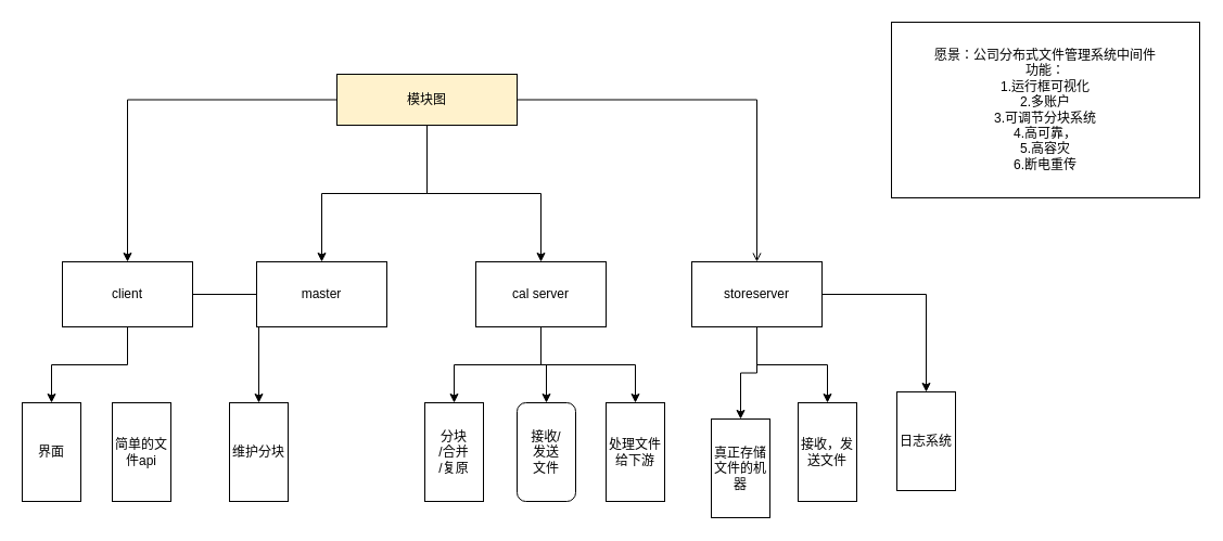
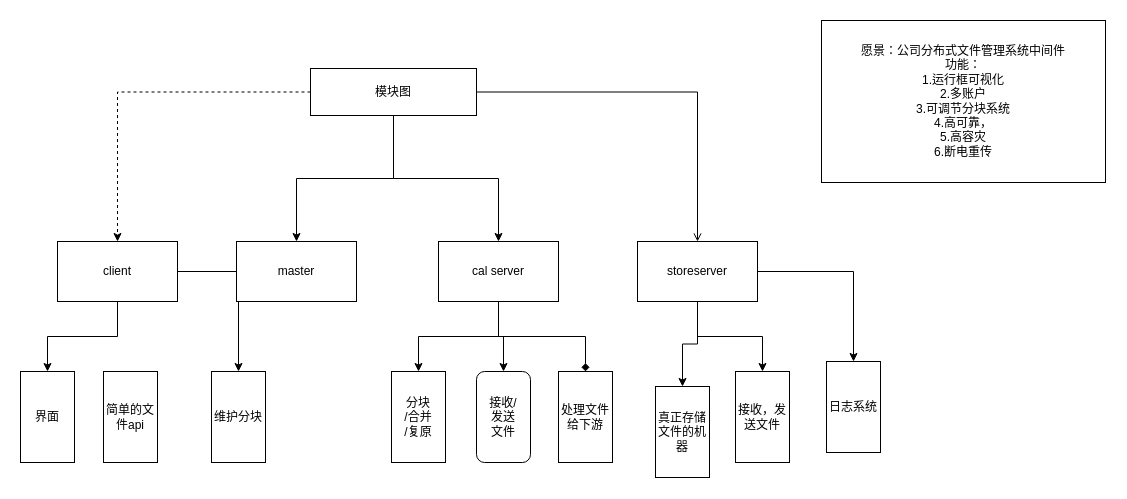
  <mxCell id="0" />
  <mxCell id="1" parent="0" />
- <mxCell id="2" style="edgeStyle=orthogonalEdgeStyle;rounded=0;orthogonalLoop=1;jettySize=auto;html=1;entryX=0.5;entryY=0;entryDx=0;entryDy=0;" parent="1" source="6" target="10" edge="1"><mxGeometry relative="1" as="geometry" /></mxCell>
+ <mxCell id="2" style="edgeStyle=orthogonalEdgeStyle;rounded=0;orthogonalLoop=1;jettySize=auto;html=1;entryX=0.5;entryY=0;entryDx=0;entryDy=0;dashed=1;" parent="1" source="6" target="10" edge="1"><mxGeometry relative="1" as="geometry" /></mxCell>
  <mxCell id="3" style="edgeStyle=orthogonalEdgeStyle;rounded=0;orthogonalLoop=1;jettySize=auto;html=1;entryX=0.5;entryY=0;entryDx=0;entryDy=0;" parent="1" source="6" target="11" edge="1"><mxGeometry relative="1" as="geometry" /></mxCell>
  <mxCell id="4" style="edgeStyle=orthogonalEdgeStyle;rounded=0;orthogonalLoop=1;jettySize=auto;html=1;entryX=0.5;entryY=0;entryDx=0;entryDy=0;" parent="1" source="6" target="15" edge="1"><mxGeometry relative="1" as="geometry" /></mxCell>
  <mxCell id="5" style="edgeStyle=orthogonalEdgeStyle;rounded=0;orthogonalLoop=1;jettySize=auto;html=1;endArrow=open;" parent="1" source="6" target="19" edge="1"><mxGeometry relative="1" as="geometry" /></mxCell>
- <mxCell id="6" value="模块图" style="rounded=0;whiteSpace=wrap;html=1;fillColor=#fff2cc;" parent="1" vertex="1"><mxGeometry x="310" y="68" width="166" height="47" as="geometry" /></mxCell>
+ <mxCell id="6" value="模块图" style="rounded=0;whiteSpace=wrap;html=1;" parent="1" vertex="1"><mxGeometry x="310" y="68" width="166" height="47" as="geometry" /></mxCell>
  <mxCell id="7" value="愿景：公司分布式文件管理系统中间件&lt;br&gt;功能：&lt;br&gt;1.运行框可视化&lt;br&gt;2.多账户&lt;br&gt;3.可调节分块系统&lt;br&gt;4.高可靠，&lt;br&gt;5.高容灾&lt;br&gt;6.断电重传&lt;br&gt;" style="rounded=0;whiteSpace=wrap;html=1;" parent="1" vertex="1"><mxGeometry x="821" y="20" width="284" height="162" as="geometry" /></mxCell>
  <mxCell id="8" style="edgeStyle=orthogonalEdgeStyle;rounded=0;orthogonalLoop=1;jettySize=auto;html=1;entryX=0.5;entryY=0;entryDx=0;entryDy=0;" parent="1" source="10" target="20" edge="1"><mxGeometry relative="1" as="geometry" /></mxCell>
  <mxCell id="9" style="edgeStyle=orthogonalEdgeStyle;rounded=0;orthogonalLoop=1;jettySize=auto;html=1;" parent="1" source="10" target="28" edge="1"><mxGeometry relative="1" as="geometry" /></mxCell>
  <mxCell id="10" value="client" style="rounded=0;whiteSpace=wrap;html=1;" parent="1" vertex="1"><mxGeometry x="57" y="241" width="120" height="60" as="geometry" /></mxCell>
  <mxCell id="11" value="master" style="rounded=0;whiteSpace=wrap;html=1;" parent="1" vertex="1"><mxGeometry x="236" y="241" width="120" height="60" as="geometry" /></mxCell>
  <mxCell id="12" style="edgeStyle=orthogonalEdgeStyle;rounded=0;orthogonalLoop=1;jettySize=auto;html=1;entryX=0.5;entryY=0;entryDx=0;entryDy=0;" parent="1" source="15" target="27" edge="1"><mxGeometry relative="1" as="geometry" /></mxCell>
  <mxCell id="13" style="edgeStyle=orthogonalEdgeStyle;rounded=0;orthogonalLoop=1;jettySize=auto;html=1;" parent="1" source="15" target="26" edge="1"><mxGeometry relative="1" as="geometry" /></mxCell>
- <mxCell id="14" style="edgeStyle=orthogonalEdgeStyle;rounded=0;orthogonalLoop=1;jettySize=auto;html=1;" parent="1" source="15" target="25" edge="1"><mxGeometry relative="1" as="geometry" /></mxCell>
+ <mxCell id="14" style="edgeStyle=orthogonalEdgeStyle;rounded=0;orthogonalLoop=1;jettySize=auto;html=1;endArrow=diamond;" parent="1" source="15" target="25" edge="1"><mxGeometry relative="1" as="geometry" /></mxCell>
  <mxCell id="15" value="cal server" style="rounded=0;whiteSpace=wrap;html=1;" parent="1" vertex="1"><mxGeometry x="438" y="241" width="120" height="60" as="geometry" /></mxCell>
  <mxCell id="16" style="edgeStyle=orthogonalEdgeStyle;rounded=0;orthogonalLoop=1;jettySize=auto;html=1;" parent="1" source="19" target="24" edge="1"><mxGeometry relative="1" as="geometry" /></mxCell>
  <mxCell id="17" style="edgeStyle=orthogonalEdgeStyle;rounded=0;orthogonalLoop=1;jettySize=auto;html=1;" parent="1" source="19" target="23" edge="1"><mxGeometry relative="1" as="geometry" /></mxCell>
  <mxCell id="18" style="edgeStyle=orthogonalEdgeStyle;rounded=0;orthogonalLoop=1;jettySize=auto;html=1;entryX=0.5;entryY=0;entryDx=0;entryDy=0;" parent="1" source="19" target="22" edge="1"><mxGeometry relative="1" as="geometry" /></mxCell>
  <mxCell id="19" value="storeserver" style="rounded=0;whiteSpace=wrap;html=1;" parent="1" vertex="1"><mxGeometry x="637" y="241" width="120" height="60" as="geometry" /></mxCell>
  <mxCell id="20" value="界面" style="rounded=0;whiteSpace=wrap;html=1;" parent="1" vertex="1"><mxGeometry x="20" y="371" width="54" height="91" as="geometry" /></mxCell>
  <mxCell id="21" value="简单的文件api" style="rounded=0;whiteSpace=wrap;html=1;" parent="1" vertex="1"><mxGeometry x="103" y="371" width="54" height="91" as="geometry" /></mxCell>
  <mxCell id="22" value="日志系统" style="rounded=0;whiteSpace=wrap;html=1;" parent="1" vertex="1"><mxGeometry x="826" y="361" width="54" height="91" as="geometry" /></mxCell>
  <mxCell id="23" value="接收，发送文件" style="rounded=0;whiteSpace=wrap;html=1;" parent="1" vertex="1"><mxGeometry x="735" y="371" width="54" height="91" as="geometry" /></mxCell>
  <mxCell id="24" value="真正存储文件的机器" style="rounded=0;whiteSpace=wrap;html=1;" parent="1" vertex="1"><mxGeometry x="655" y="386" width="54" height="91" as="geometry" /></mxCell>
  <mxCell id="25" value="处理文件给下游" style="rounded=0;whiteSpace=wrap;html=1;" parent="1" vertex="1"><mxGeometry x="558" y="371" width="54" height="91" as="geometry" /></mxCell>
  <mxCell id="26" value="接收/&lt;br&gt;发送&lt;br&gt;文件" style="whiteSpace=wrap;html=1;rounded=1;" parent="1" vertex="1"><mxGeometry x="476" y="371" width="54" height="91" as="geometry" /></mxCell>
  <mxCell id="27" value="分块&lt;br&gt;/合并&lt;br&gt;/复原" style="rounded=0;whiteSpace=wrap;html=1;" parent="1" vertex="1"><mxGeometry x="391" y="371" width="54" height="91" as="geometry" /></mxCell>
  <mxCell id="28" value="维护分块" style="rounded=0;whiteSpace=wrap;html=1;" parent="1" vertex="1"><mxGeometry x="211" y="371" width="54" height="91" as="geometry" /></mxCell>
